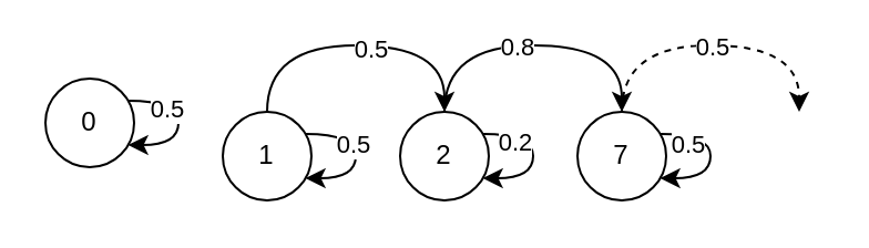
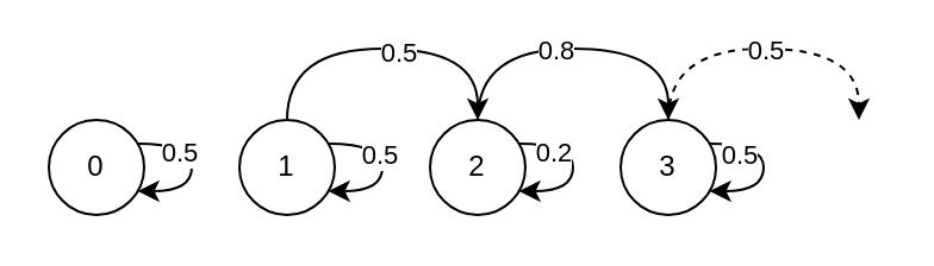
  <mxCell id="0" />
  <mxCell id="1" parent="0" />
- <mxCell id="2" value="0" style="ellipse;whiteSpace=wrap;html=1;" vertex="1" parent="1"><mxGeometry x="20" y="35" width="40" height="40" as="geometry" /></mxCell>
+ <mxCell id="2" value="0" style="ellipse;whiteSpace=wrap;html=1;" vertex="1" parent="1"><mxGeometry x="20" y="50" width="40" height="40" as="geometry" /></mxCell>
  <mxCell id="3" value="1" style="ellipse;whiteSpace=wrap;html=1;" vertex="1" parent="1"><mxGeometry x="100" y="50" width="40" height="40" as="geometry" /></mxCell>
- <mxCell id="4" value="7" style="ellipse;whiteSpace=wrap;html=1;" vertex="1" parent="1"><mxGeometry x="260" y="50" width="40" height="40" as="geometry" /></mxCell>
+ <mxCell id="4" value="3" style="ellipse;whiteSpace=wrap;html=1;" vertex="1" parent="1"><mxGeometry x="260" y="50" width="40" height="40" as="geometry" /></mxCell>
  <mxCell id="5" value="2" style="ellipse;whiteSpace=wrap;html=1;" vertex="1" parent="1"><mxGeometry x="180" y="50" width="40" height="40" as="geometry" /></mxCell>
  <mxCell id="6" style="edgeStyle=orthogonalEdgeStyle;rounded=0;orthogonalLoop=1;jettySize=auto;html=1;curved=1;" edge="1" parent="1"><mxGeometry relative="1" as="geometry"><mxPoint x="200" y="50" as="sourcePoint" /><mxPoint x="280" y="50" as="targetPoint" /><Array as="points"><mxPoint x="200" y="20" /><mxPoint x="280" y="20" /></Array></mxGeometry></mxCell>
  <mxCell id="7" value="0.8" style="edgeLabel;html=1;align=center;verticalAlign=middle;resizable=0;points=[];fontColor=#000000;" vertex="1" connectable="0" parent="6"><mxGeometry x="-0.109" relative="1" as="geometry"><mxPoint as="offset" /></mxGeometry></mxCell>
  <mxCell id="8" style="edgeStyle=orthogonalEdgeStyle;rounded=0;orthogonalLoop=1;jettySize=auto;html=1;curved=1;dashed=1;" edge="1" parent="1"><mxGeometry relative="1" as="geometry"><mxPoint x="280" y="50" as="sourcePoint" /><mxPoint x="360" y="50" as="targetPoint" /><Array as="points"><mxPoint x="280" y="20" /><mxPoint x="360" y="20" /></Array></mxGeometry></mxCell>
  <mxCell id="9" value="0.5" style="edgeLabel;html=1;align=center;verticalAlign=middle;resizable=0;points=[];fontColor=#000000;" vertex="1" connectable="0" parent="8"><mxGeometry x="-0.141" relative="1" as="geometry"><mxPoint x="10" as="offset" /></mxGeometry></mxCell>
  <mxCell id="10" style="edgeStyle=orthogonalEdgeStyle;rounded=0;orthogonalLoop=1;jettySize=auto;html=1;curved=1;" edge="1" parent="1"><mxGeometry relative="1" as="geometry"><mxPoint x="120" y="50" as="sourcePoint" /><mxPoint x="200" y="50" as="targetPoint" /><Array as="points"><mxPoint x="120" y="20" /><mxPoint x="200" y="20" /></Array></mxGeometry></mxCell>
  <mxCell id="11" value="0.5" style="edgeLabel;html=1;align=center;verticalAlign=middle;resizable=0;points=[];fontColor=#000000;" vertex="1" connectable="0" parent="10"><mxGeometry x="0.079" y="-1" relative="1" as="geometry"><mxPoint as="offset" /></mxGeometry></mxCell>
  <mxCell id="12" style="edgeStyle=orthogonalEdgeStyle;curved=1;rounded=0;orthogonalLoop=1;jettySize=auto;html=1;fontColor=#000000;" edge="1" parent="1" source="2" target="2"><mxGeometry relative="1" as="geometry" /></mxCell>
  <mxCell id="13" value="0.5" style="edgeLabel;html=1;align=center;verticalAlign=middle;resizable=0;points=[];fontColor=#000000;" vertex="1" connectable="0" parent="12"><mxGeometry x="-0.468" y="-3" relative="1" as="geometry"><mxPoint as="offset" /></mxGeometry></mxCell>
  <mxCell id="14" style="edgeStyle=orthogonalEdgeStyle;curved=1;rounded=0;orthogonalLoop=1;jettySize=auto;html=1;" edge="1" parent="1" source="3" target="3"><mxGeometry relative="1" as="geometry" /></mxCell>
  <mxCell id="15" value="0.5" style="edgeLabel;html=1;align=center;verticalAlign=middle;resizable=0;points=[];fontColor=#000000;" vertex="1" connectable="0" parent="14"><mxGeometry x="-0.175" y="-2" relative="1" as="geometry"><mxPoint as="offset" /></mxGeometry></mxCell>
  <mxCell id="16" style="edgeStyle=orthogonalEdgeStyle;curved=1;rounded=0;orthogonalLoop=1;jettySize=auto;html=1;fontColor=#000000;" edge="1" parent="1" source="5" target="5"><mxGeometry relative="1" as="geometry" /></mxCell>
  <mxCell id="17" value="0.2" style="edgeLabel;html=1;align=center;verticalAlign=middle;resizable=0;points=[];fontColor=#000000;" vertex="1" connectable="0" parent="16"><mxGeometry x="-0.573" y="-3" relative="1" as="geometry"><mxPoint as="offset" /></mxGeometry></mxCell>
  <mxCell id="18" style="edgeStyle=orthogonalEdgeStyle;curved=1;rounded=0;orthogonalLoop=1;jettySize=auto;html=1;" edge="1" parent="1" source="4" target="4"><mxGeometry relative="1" as="geometry" /></mxCell>
  <mxCell id="19" value="0.5" style="edgeLabel;html=1;align=center;verticalAlign=middle;resizable=0;points=[];fontColor=#000000;" vertex="1" connectable="0" parent="18"><mxGeometry x="-0.625" y="-4" relative="1" as="geometry"><mxPoint as="offset" /></mxGeometry></mxCell>
  <mxCell id="20" value="..." style="text;html=1;align=center;verticalAlign=middle;resizable=0;points=[];autosize=1;strokeColor=none;fillColor=none;fontColor=#FFFFFF;" vertex="1" parent="1"><mxGeometry x="340" y="60" width="30" height="20" as="geometry" /></mxCell>
